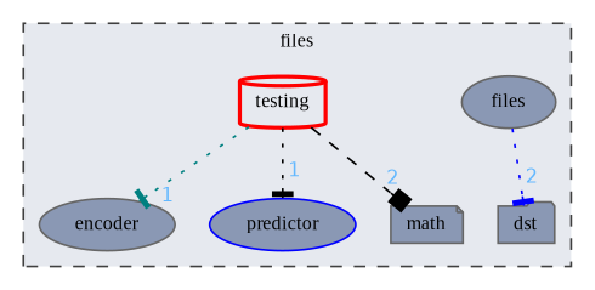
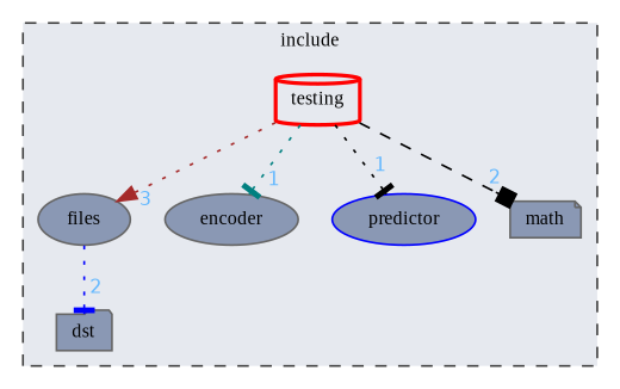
  digraph {
    compound=true
    fontname="Liberation Serif"
    node [color=gray40 fillcolor="#8a98b4" fontname="Liberation Serif" fontsize=10 shape=ellipse style=filled]
    edge [arrowhead=tee color=black fontcolor=steelblue1 fontname="Liberation Serif" fontsize=10 headlabel=2 labeldistance=1.5 labelfontname=Helvetica labelfontsize=10 style=dotted]
    n1 [height=0.2 label=files width=0.4]
    n2 [height=0.2 label=dst shape=folder width=0.4]
    n3 [height=0.2 label=encoder width=0.4]
    n4 [color=blue height=0.2 label=predictor width=0.4]
    n5 [height=0.2 label=math shape=note width=0.4]
    n6 [color=red fillcolor="#e6e9ef" height=0.2 label=testing shape=cylinder style="filled,bold" width=0.4]
    subgraph cluster_1 {
      bgcolor="#e6e9ef"
      fontsize=10
-     label=files
+     label=include
      pencolor=grey25
      style="filled,dashed"
      n1
      n2
      n3
      n4
      n5
      n6
    }
    n1 -> n2 [color=blue]
+   n6 -> n1 [arrowhead=normal color=brown headlabel=3]
    n6 -> n3 [color=teal headlabel=1]
    n6 -> n4 [headlabel=1]
    n6 -> n5 [arrowhead=box style=dashed]
  }
